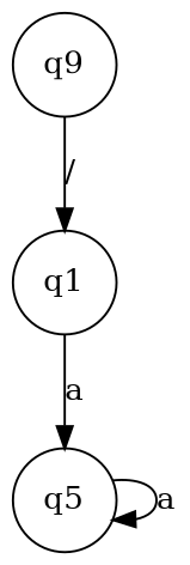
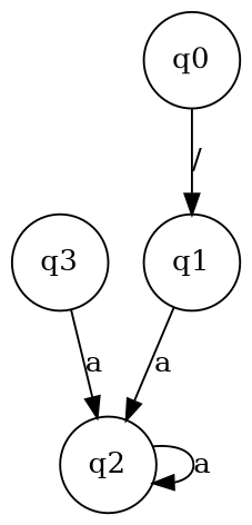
  digraph {
    rankdir=TB
    node [shape=circle]
-   q2 [label=q5]
+   q3
+   q2
    q1
-   q0 [label=q9]
+   q0
+   q3 -> q2 [label=a]
    q2 -> q2 [label=a]
    q1 -> q2 [label=a]
    q0 -> q1 [label="/"]
  }
